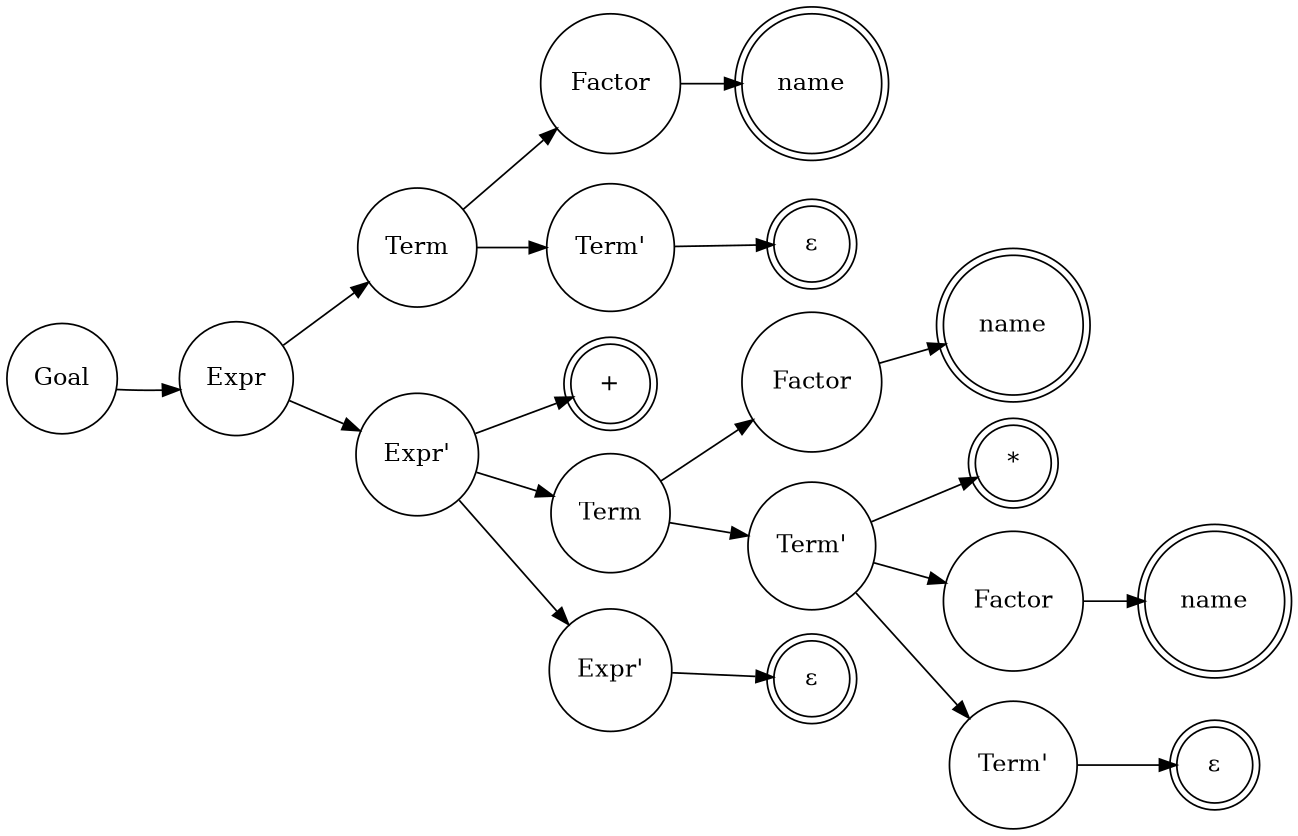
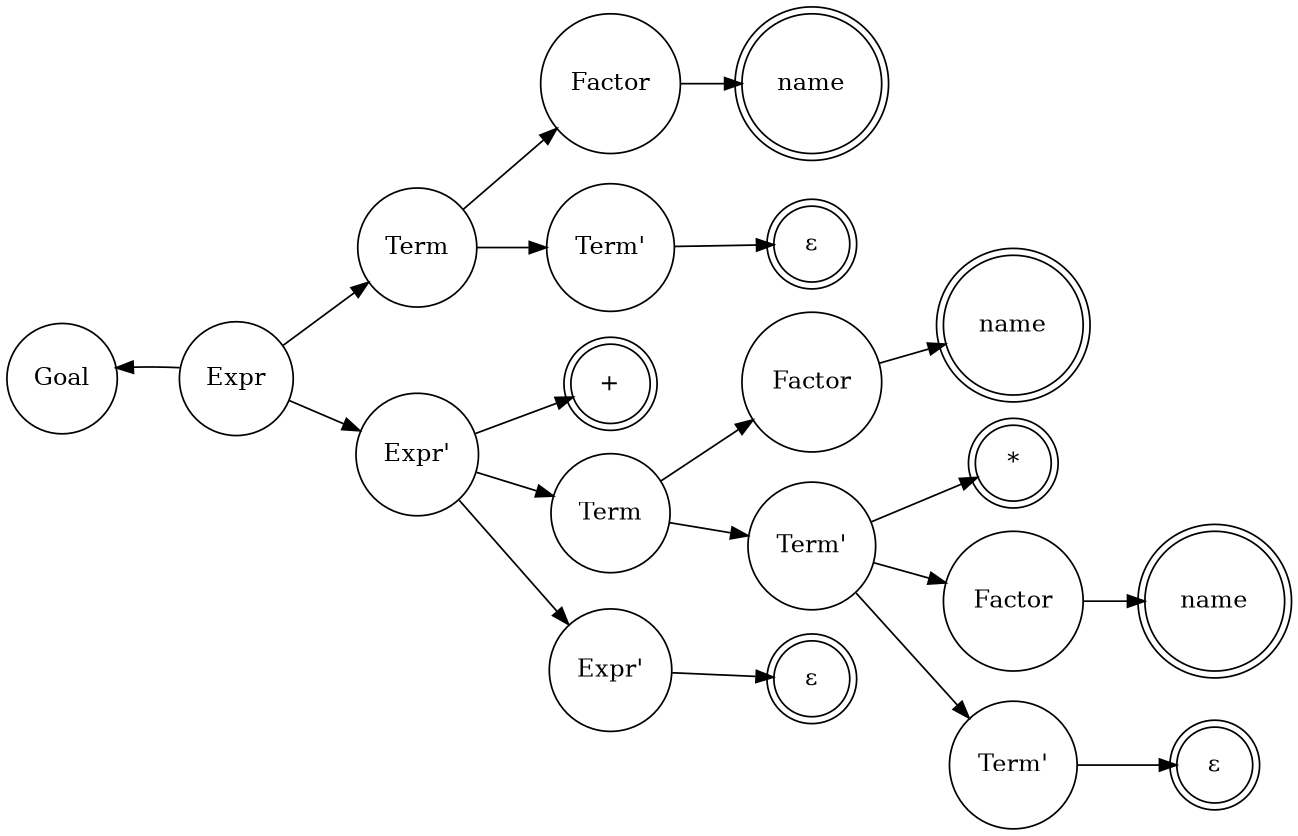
  digraph {
    rankdir=LR
    fontname="DejaVu Serif"
    node [shape=circle fontname="DejaVu Serif"]
    edge [fontname="DejaVu Serif"]
    n1 [label=Goal]
    n2 [label=Expr]
    n3 [label=Term]
    n4 [label="Expr'"]
    n5 [label=Factor]
    n6 [label="Term'"]
    n7 [label=name shape=doublecircle]
    n8 [label="ε" shape=doublecircle]
    n9 [label="+" shape=doublecircle]
    n10 [label=Term]
    n11 [label="Expr'"]
    n12 [label=Factor]
    n13 [label="Term'"]
    n14 [label=name shape=doublecircle]
    n15 [label="*" shape=doublecircle]
    n16 [label=Factor]
    n17 [label="Term'"]
    n18 [label=name shape=doublecircle]
    n19 [label="ε" shape=doublecircle]
    n20 [label="ε" shape=doublecircle]
-   n1 -> n2
+   n2 -> n1
    n2 -> n3
    n2 -> n4
    n3 -> n5
    n3 -> n6
    n4 -> n9
    n4 -> n10
    n4 -> n11
    n5 -> n7
    n6 -> n8
    n10 -> n12
    n10 -> n13
    n11 -> n20
    n12 -> n14
    n13 -> n15
    n13 -> n16
    n13 -> n17
    n16 -> n18
    n17 -> n19
  }
